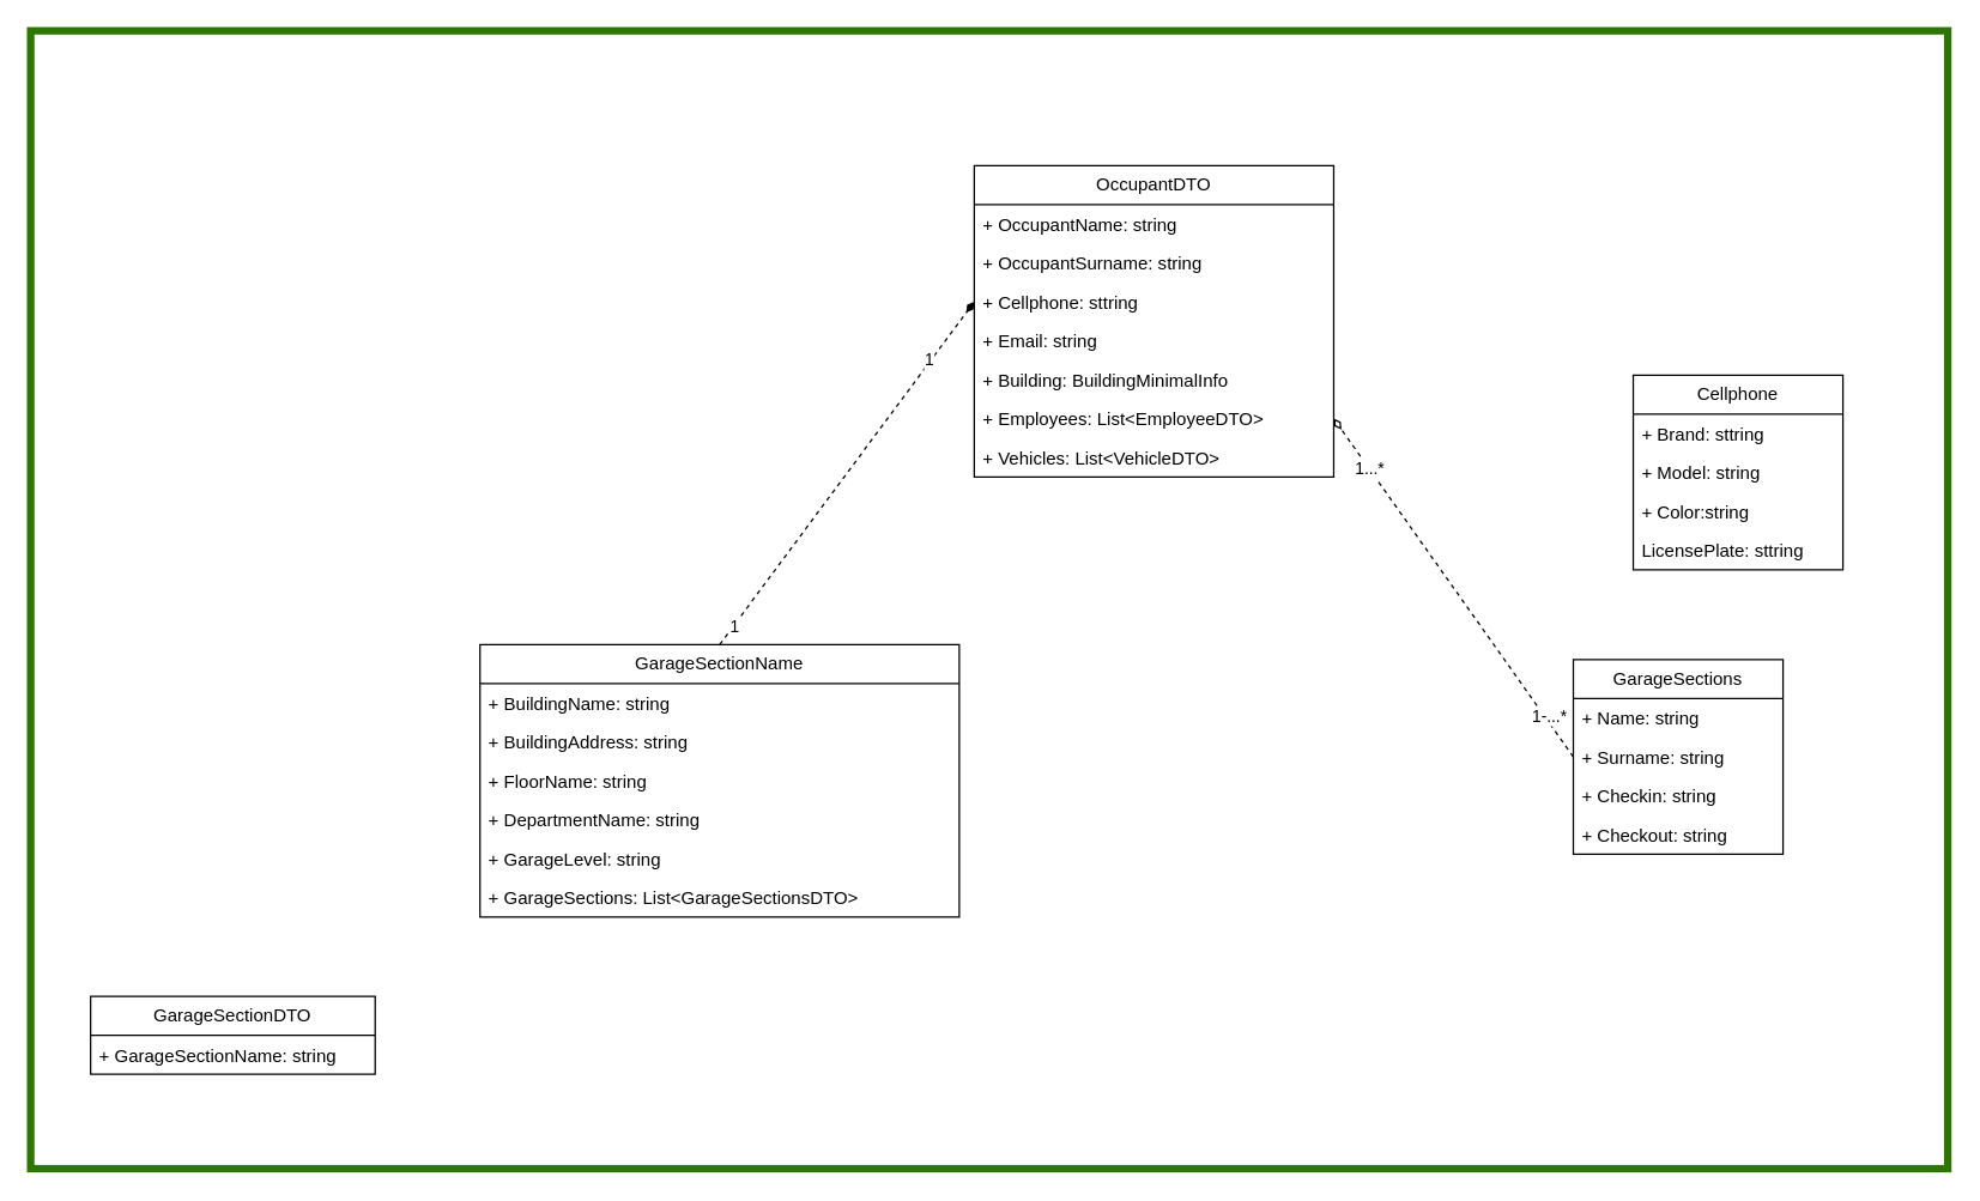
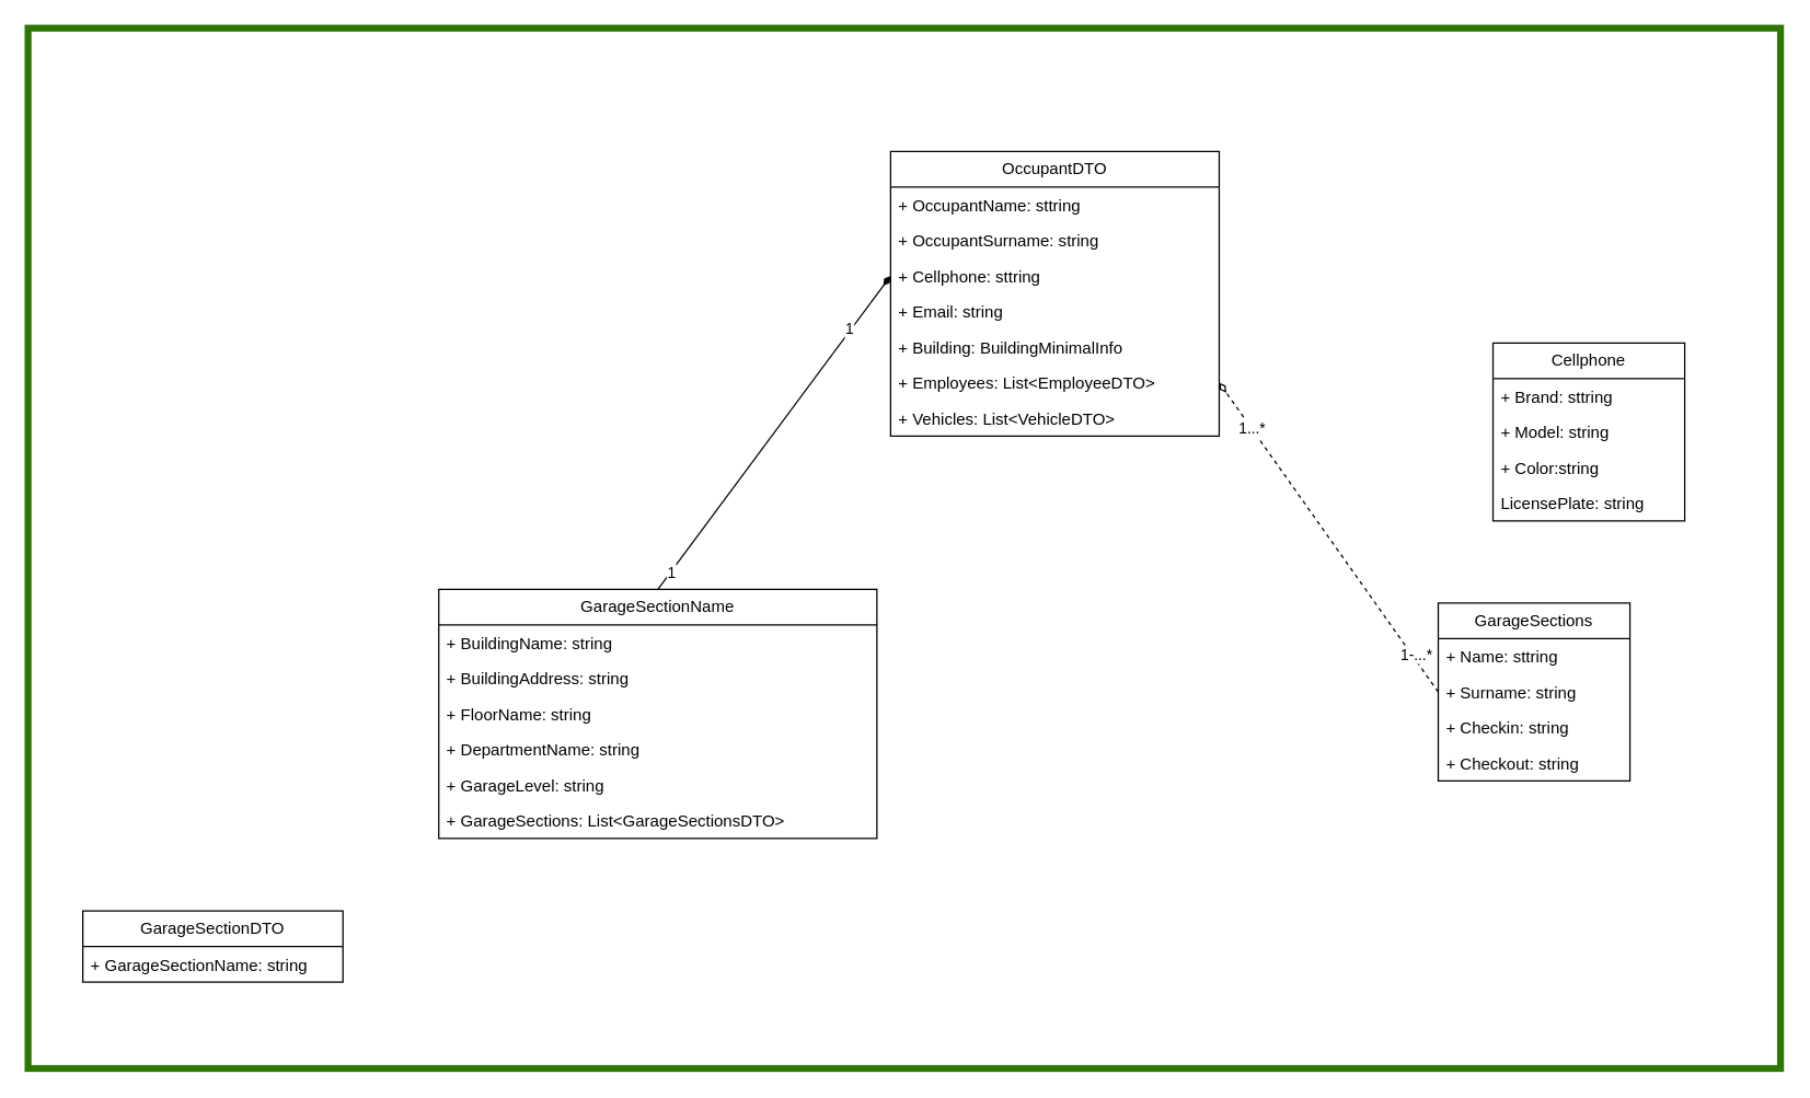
  <mxCell id="0" />
  <mxCell id="1" parent="0" />
  <mxCell id="2" value="" style="whiteSpace=wrap;html=1;fillColor=none;strokeWidth=5;imageAspect=0;fontColor=#ffffff;strokeColor=#2D7600;" parent="1" vertex="1"><mxGeometry x="20" y="20" width="1280" height="760" as="geometry" /></mxCell>
  <mxCell id="3" value="OccupantDTO" style="swimlane;fontStyle=0;childLayout=stackLayout;horizontal=1;startSize=26;fillColor=none;horizontalStack=0;resizeParent=1;resizeParentMax=0;resizeLast=0;collapsible=1;marginBottom=0;whiteSpace=wrap;html=1;" parent="1" vertex="1"><mxGeometry x="650" y="110" width="240" height="208" as="geometry" /></mxCell>
- <mxCell id="4" value="+ OccupantName: string" style="text;strokeColor=none;fillColor=none;align=left;verticalAlign=top;spacingLeft=4;spacingRight=4;overflow=hidden;rotatable=0;points=[[0,0.5],[1,0.5]];portConstraint=eastwest;whiteSpace=wrap;html=1;" parent="3" vertex="1"><mxGeometry y="26" width="240" height="26" as="geometry" /></mxCell>
+ <mxCell id="4" value="+ OccupantName: sttring" style="text;strokeColor=none;fillColor=none;align=left;verticalAlign=top;spacingLeft=4;spacingRight=4;overflow=hidden;rotatable=0;points=[[0,0.5],[1,0.5]];portConstraint=eastwest;whiteSpace=wrap;html=1;" parent="3" vertex="1"><mxGeometry y="26" width="240" height="26" as="geometry" /></mxCell>
  <mxCell id="5" value="+ OccupantSurname: string" style="text;strokeColor=none;fillColor=none;align=left;verticalAlign=top;spacingLeft=4;spacingRight=4;overflow=hidden;rotatable=0;points=[[0,0.5],[1,0.5]];portConstraint=eastwest;whiteSpace=wrap;html=1;" parent="3" vertex="1"><mxGeometry y="52" width="240" height="26" as="geometry" /></mxCell>
  <mxCell id="6" value="+ Cellphone: sttring" style="text;strokeColor=none;fillColor=none;align=left;verticalAlign=top;spacingLeft=4;spacingRight=4;overflow=hidden;rotatable=0;points=[[0,0.5],[1,0.5]];portConstraint=eastwest;whiteSpace=wrap;html=1;" parent="3" vertex="1"><mxGeometry y="78" width="240" height="26" as="geometry" /></mxCell>
  <mxCell id="7" value="+ Email: string" style="text;strokeColor=none;fillColor=none;align=left;verticalAlign=top;spacingLeft=4;spacingRight=4;overflow=hidden;rotatable=0;points=[[0,0.5],[1,0.5]];portConstraint=eastwest;whiteSpace=wrap;html=1;" parent="3" vertex="1"><mxGeometry y="104" width="240" height="26" as="geometry" /></mxCell>
  <mxCell id="8" value="+ Building: BuildingMinimalInfo" style="text;strokeColor=none;fillColor=none;align=left;verticalAlign=top;spacingLeft=4;spacingRight=4;overflow=hidden;rotatable=0;points=[[0,0.5],[1,0.5]];portConstraint=eastwest;whiteSpace=wrap;html=1;" parent="3" vertex="1"><mxGeometry y="130" width="240" height="26" as="geometry" /></mxCell>
  <mxCell id="9" value="+ Employees: List&amp;lt;EmployeeDTO&amp;gt;" style="text;strokeColor=none;fillColor=none;align=left;verticalAlign=top;spacingLeft=4;spacingRight=4;overflow=hidden;rotatable=0;points=[[0,0.5],[1,0.5]];portConstraint=eastwest;whiteSpace=wrap;html=1;" parent="3" vertex="1"><mxGeometry y="156" width="240" height="26" as="geometry" /></mxCell>
  <mxCell id="10" value="+ Vehicles: List&amp;lt;VehicleDTO&amp;gt;" style="text;strokeColor=none;fillColor=none;align=left;verticalAlign=top;spacingLeft=4;spacingRight=4;overflow=hidden;rotatable=0;points=[[0,0.5],[1,0.5]];portConstraint=eastwest;whiteSpace=wrap;html=1;" parent="3" vertex="1"><mxGeometry y="182" width="240" height="26" as="geometry" /></mxCell>
- <mxCell id="11" style="rounded=0;orthogonalLoop=1;jettySize=auto;html=1;exitX=0.5;exitY=0;exitDx=0;exitDy=0;entryX=0;entryY=0.5;entryDx=0;entryDy=0;endArrow=diamondThin;endFill=1;dashed=1;" parent="1" source="14" target="6" edge="1"><mxGeometry relative="1" as="geometry" /></mxCell>
+ <mxCell id="11" style="rounded=0;orthogonalLoop=1;jettySize=auto;html=1;exitX=0.5;exitY=0;exitDx=0;exitDy=0;entryX=0;entryY=0.5;entryDx=0;entryDy=0;endArrow=diamondThin;endFill=1;" parent="1" source="14" target="6" edge="1"><mxGeometry relative="1" as="geometry" /></mxCell>
  <mxCell id="12" value="1" style="edgeLabel;html=1;align=center;verticalAlign=middle;resizable=0;points=[];" parent="11" vertex="1" connectable="0"><mxGeometry x="0.655" y="1" relative="1" as="geometry"><mxPoint as="offset" /></mxGeometry></mxCell>
  <mxCell id="13" value="1" style="edgeLabel;html=1;align=center;verticalAlign=middle;resizable=0;points=[];" parent="11" vertex="1" connectable="0"><mxGeometry x="-0.891" relative="1" as="geometry"><mxPoint as="offset" /></mxGeometry></mxCell>
  <mxCell id="14" value="GarageSectionName" style="swimlane;fontStyle=0;childLayout=stackLayout;horizontal=1;startSize=26;fillColor=none;horizontalStack=0;resizeParent=1;resizeParentMax=0;resizeLast=0;collapsible=1;marginBottom=0;whiteSpace=wrap;html=1;" parent="1" vertex="1"><mxGeometry y="430" width="320" height="182" as="geometry" x="320" /></mxCell>
  <mxCell id="15" value="+ BuildingName: string" style="text;strokeColor=none;fillColor=none;align=left;verticalAlign=top;spacingLeft=4;spacingRight=4;overflow=hidden;rotatable=0;points=[[0,0.5],[1,0.5]];portConstraint=eastwest;whiteSpace=wrap;html=1;" parent="14" vertex="1"><mxGeometry y="26" width="320" height="26" as="geometry" /></mxCell>
  <mxCell id="16" value="+ BuildingAddress: string" style="text;strokeColor=none;fillColor=none;align=left;verticalAlign=top;spacingLeft=4;spacingRight=4;overflow=hidden;rotatable=0;points=[[0,0.5],[1,0.5]];portConstraint=eastwest;whiteSpace=wrap;html=1;" parent="14" vertex="1"><mxGeometry y="52" width="320" height="26" as="geometry" /></mxCell>
  <mxCell id="17" value="+ FloorName: string" style="text;strokeColor=none;fillColor=none;align=left;verticalAlign=top;spacingLeft=4;spacingRight=4;overflow=hidden;rotatable=0;points=[[0,0.5],[1,0.5]];portConstraint=eastwest;whiteSpace=wrap;html=1;" parent="14" vertex="1"><mxGeometry y="78" width="320" height="26" as="geometry" /></mxCell>
  <mxCell id="18" value="+ DepartmentName: string" style="text;strokeColor=none;fillColor=none;align=left;verticalAlign=top;spacingLeft=4;spacingRight=4;overflow=hidden;rotatable=0;points=[[0,0.5],[1,0.5]];portConstraint=eastwest;whiteSpace=wrap;html=1;" parent="14" vertex="1"><mxGeometry y="104" width="320" height="26" as="geometry" /></mxCell>
  <mxCell id="19" value="+ GarageLevel: string" style="text;strokeColor=none;fillColor=none;align=left;verticalAlign=top;spacingLeft=4;spacingRight=4;overflow=hidden;rotatable=0;points=[[0,0.5],[1,0.5]];portConstraint=eastwest;whiteSpace=wrap;html=1;" parent="14" vertex="1"><mxGeometry y="130" width="320" height="26" as="geometry" /></mxCell>
  <mxCell id="20" value="+ GarageSections: List&amp;lt;GarageSectionsDTO&amp;gt;" style="text;strokeColor=none;fillColor=none;align=left;verticalAlign=top;spacingLeft=4;spacingRight=4;overflow=hidden;rotatable=0;points=[[0,0.5],[1,0.5]];portConstraint=eastwest;whiteSpace=wrap;html=1;" parent="14" vertex="1"><mxGeometry y="156" width="320" height="26" as="geometry" /></mxCell>
  <mxCell id="21" value="GarageSectionDTO" style="swimlane;fontStyle=0;childLayout=stackLayout;horizontal=1;startSize=26;fillColor=none;horizontalStack=0;resizeParent=1;resizeParentMax=0;resizeLast=0;collapsible=1;marginBottom=0;whiteSpace=wrap;html=1;" parent="1" vertex="1"><mxGeometry x="60" y="665" width="190" height="52" as="geometry" /></mxCell>
  <mxCell id="22" value="+ GarageSectionName: string" style="text;strokeColor=none;fillColor=none;align=left;verticalAlign=top;spacingLeft=4;spacingRight=4;overflow=hidden;rotatable=0;points=[[0,0.5],[1,0.5]];portConstraint=eastwest;whiteSpace=wrap;html=1;" parent="21" vertex="1"><mxGeometry y="26" width="190" height="26" as="geometry" /></mxCell>
  <mxCell id="23" value="GarageSections" style="swimlane;fontStyle=0;childLayout=stackLayout;horizontal=1;startSize=26;fillColor=none;horizontalStack=0;resizeParent=1;resizeParentMax=0;resizeLast=0;collapsible=1;marginBottom=0;whiteSpace=wrap;html=1;" parent="1" vertex="1"><mxGeometry x="1050" y="440" width="140" height="130" as="geometry" /></mxCell>
- <mxCell id="24" value="+ Name: string" style="text;strokeColor=none;fillColor=none;align=left;verticalAlign=top;spacingLeft=4;spacingRight=4;overflow=hidden;rotatable=0;points=[[0,0.5],[1,0.5]];portConstraint=eastwest;whiteSpace=wrap;html=1;" parent="23" vertex="1"><mxGeometry y="26" width="140" height="26" as="geometry" /></mxCell>
+ <mxCell id="24" value="+ Name: sttring" style="text;strokeColor=none;fillColor=none;align=left;verticalAlign=top;spacingLeft=4;spacingRight=4;overflow=hidden;rotatable=0;points=[[0,0.5],[1,0.5]];portConstraint=eastwest;whiteSpace=wrap;html=1;" parent="23" vertex="1"><mxGeometry y="26" width="140" height="26" as="geometry" /></mxCell>
  <mxCell id="25" value="+ Surname: string" style="text;strokeColor=none;fillColor=none;align=left;verticalAlign=top;spacingLeft=4;spacingRight=4;overflow=hidden;rotatable=0;points=[[0,0.5],[1,0.5]];portConstraint=eastwest;whiteSpace=wrap;html=1;" parent="23" vertex="1"><mxGeometry y="52" width="140" height="26" as="geometry" /></mxCell>
  <mxCell id="26" value="+ Checkin: string" style="text;strokeColor=none;fillColor=none;align=left;verticalAlign=top;spacingLeft=4;spacingRight=4;overflow=hidden;rotatable=0;points=[[0,0.5],[1,0.5]];portConstraint=eastwest;whiteSpace=wrap;html=1;" parent="23" vertex="1"><mxGeometry y="78" width="140" height="26" as="geometry" /></mxCell>
  <mxCell id="27" value="+ Checkout: string" style="text;strokeColor=none;fillColor=none;align=left;verticalAlign=top;spacingLeft=4;spacingRight=4;overflow=hidden;rotatable=0;points=[[0,0.5],[1,0.5]];portConstraint=eastwest;whiteSpace=wrap;html=1;" parent="23" vertex="1"><mxGeometry y="104" width="140" height="26" as="geometry" /></mxCell>
  <mxCell id="28" style="rounded=0;orthogonalLoop=1;jettySize=auto;html=1;exitX=0;exitY=0.5;exitDx=0;exitDy=0;entryX=1;entryY=0.5;entryDx=0;entryDy=0;endArrow=diamondThin;endFill=0;dashed=1;" parent="1" source="25" target="9" edge="1"><mxGeometry relative="1" as="geometry" /></mxCell>
  <mxCell id="29" value="1...*" style="edgeLabel;html=1;align=center;verticalAlign=middle;resizable=0;points=[];" parent="28" vertex="1" connectable="0"><mxGeometry x="0.702" relative="1" as="geometry"><mxPoint as="offset" /></mxGeometry></mxCell>
  <mxCell id="30" value="1-...*" style="edgeLabel;html=1;align=center;verticalAlign=middle;resizable=0;points=[];" parent="28" vertex="1" connectable="0"><mxGeometry x="-0.772" y="-3" relative="1" as="geometry"><mxPoint as="offset" /></mxGeometry></mxCell>
  <mxCell id="31" value="Cellphone" style="swimlane;fontStyle=0;childLayout=stackLayout;horizontal=1;startSize=26;fillColor=none;horizontalStack=0;resizeParent=1;resizeParentMax=0;resizeLast=0;collapsible=1;marginBottom=0;whiteSpace=wrap;html=1;" parent="1" vertex="1"><mxGeometry x="1090" y="250" width="140" height="130" as="geometry" /></mxCell>
  <mxCell id="32" value="+ Brand: sttring" style="text;strokeColor=none;fillColor=none;align=left;verticalAlign=top;spacingLeft=4;spacingRight=4;overflow=hidden;rotatable=0;points=[[0,0.5],[1,0.5]];portConstraint=eastwest;whiteSpace=wrap;html=1;" parent="31" vertex="1"><mxGeometry y="26" width="140" height="26" as="geometry" /></mxCell>
  <mxCell id="33" value="+ Model: string" style="text;strokeColor=none;fillColor=none;align=left;verticalAlign=top;spacingLeft=4;spacingRight=4;overflow=hidden;rotatable=0;points=[[0,0.5],[1,0.5]];portConstraint=eastwest;whiteSpace=wrap;html=1;" parent="31" vertex="1"><mxGeometry y="52" width="140" height="26" as="geometry" /></mxCell>
  <mxCell id="34" value="+ Color:string" style="text;strokeColor=none;fillColor=none;align=left;verticalAlign=top;spacingLeft=4;spacingRight=4;overflow=hidden;rotatable=0;points=[[0,0.5],[1,0.5]];portConstraint=eastwest;whiteSpace=wrap;html=1;" parent="31" vertex="1"><mxGeometry y="78" width="140" height="26" as="geometry" /></mxCell>
- <mxCell id="35" value="LicensePlate: sttring" style="text;strokeColor=none;fillColor=none;align=left;verticalAlign=top;spacingLeft=4;spacingRight=4;overflow=hidden;rotatable=0;points=[[0,0.5],[1,0.5]];portConstraint=eastwest;whiteSpace=wrap;html=1;" parent="31" vertex="1"><mxGeometry y="104" width="140" height="26" as="geometry" /></mxCell>
+ <mxCell id="35" value="LicensePlate: string" style="text;strokeColor=none;fillColor=none;align=left;verticalAlign=top;spacingLeft=4;spacingRight=4;overflow=hidden;rotatable=0;points=[[0,0.5],[1,0.5]];portConstraint=eastwest;whiteSpace=wrap;html=1;" parent="31" vertex="1"><mxGeometry y="104" width="140" height="26" as="geometry" /></mxCell>
